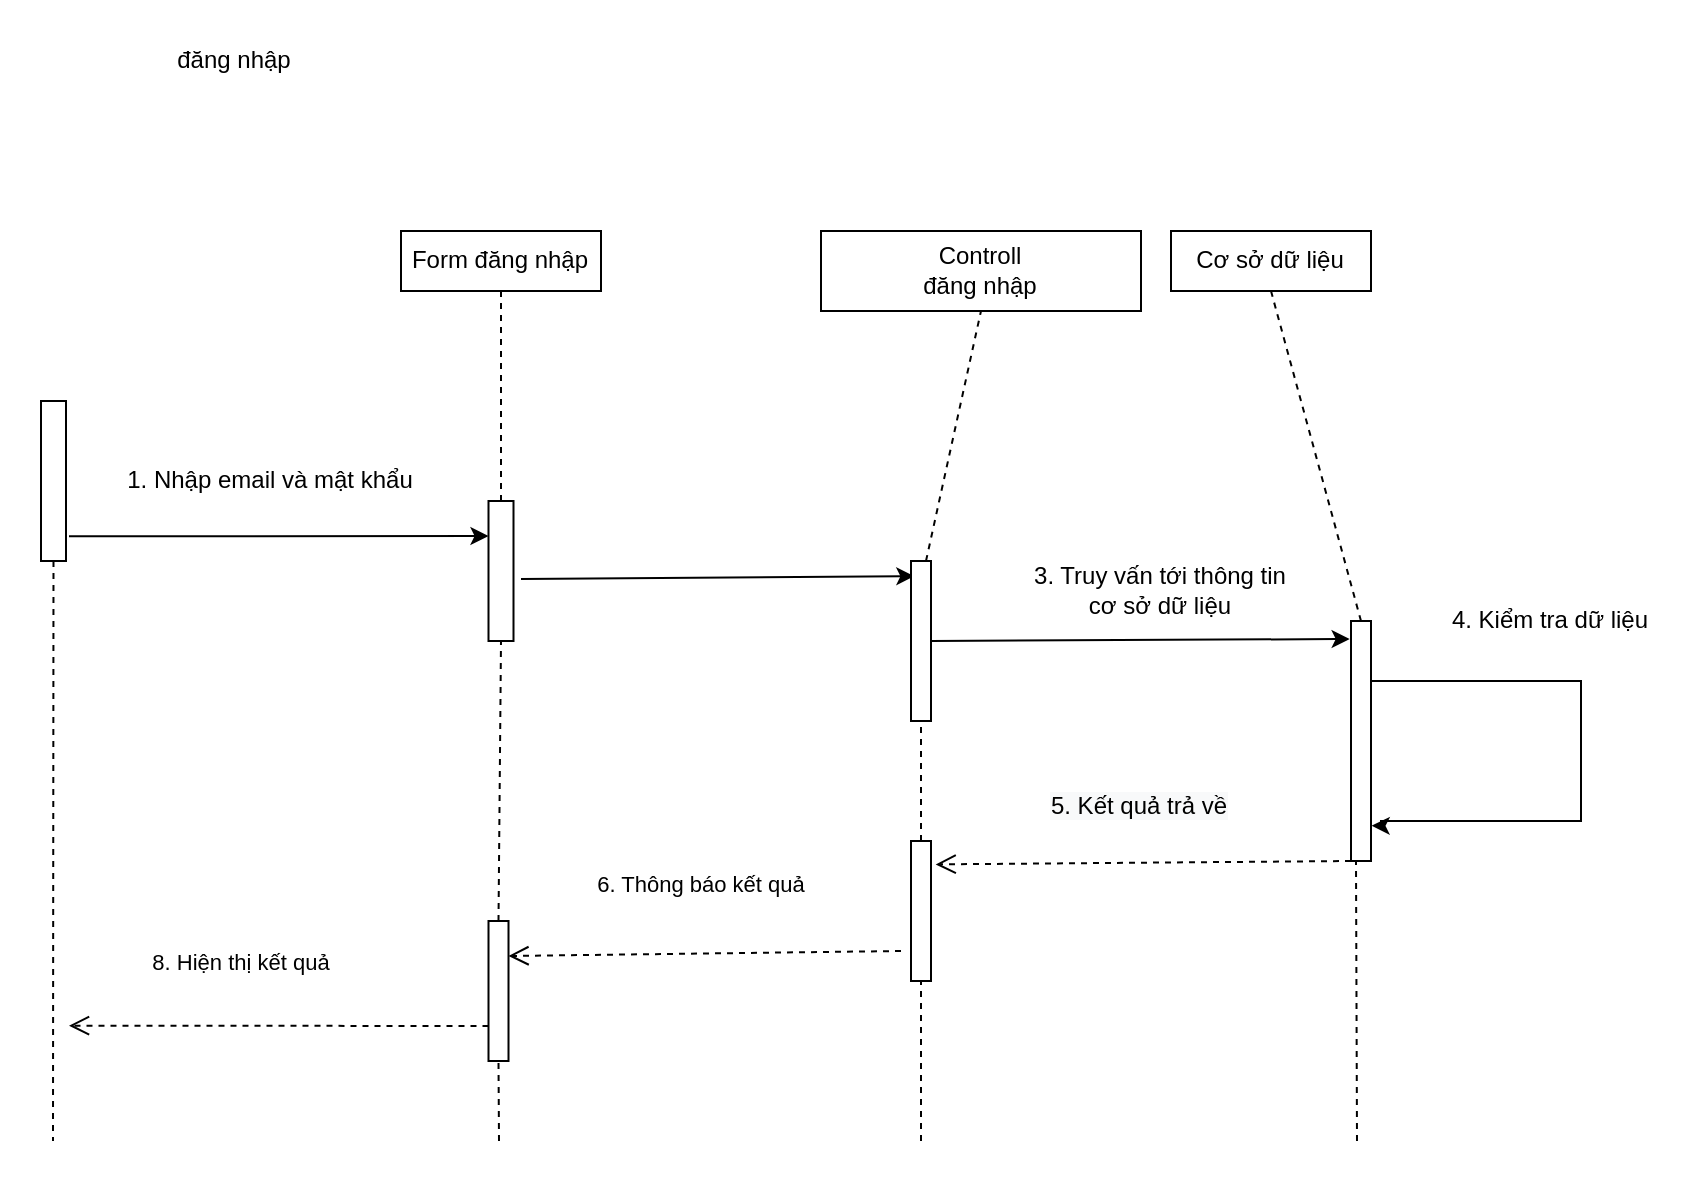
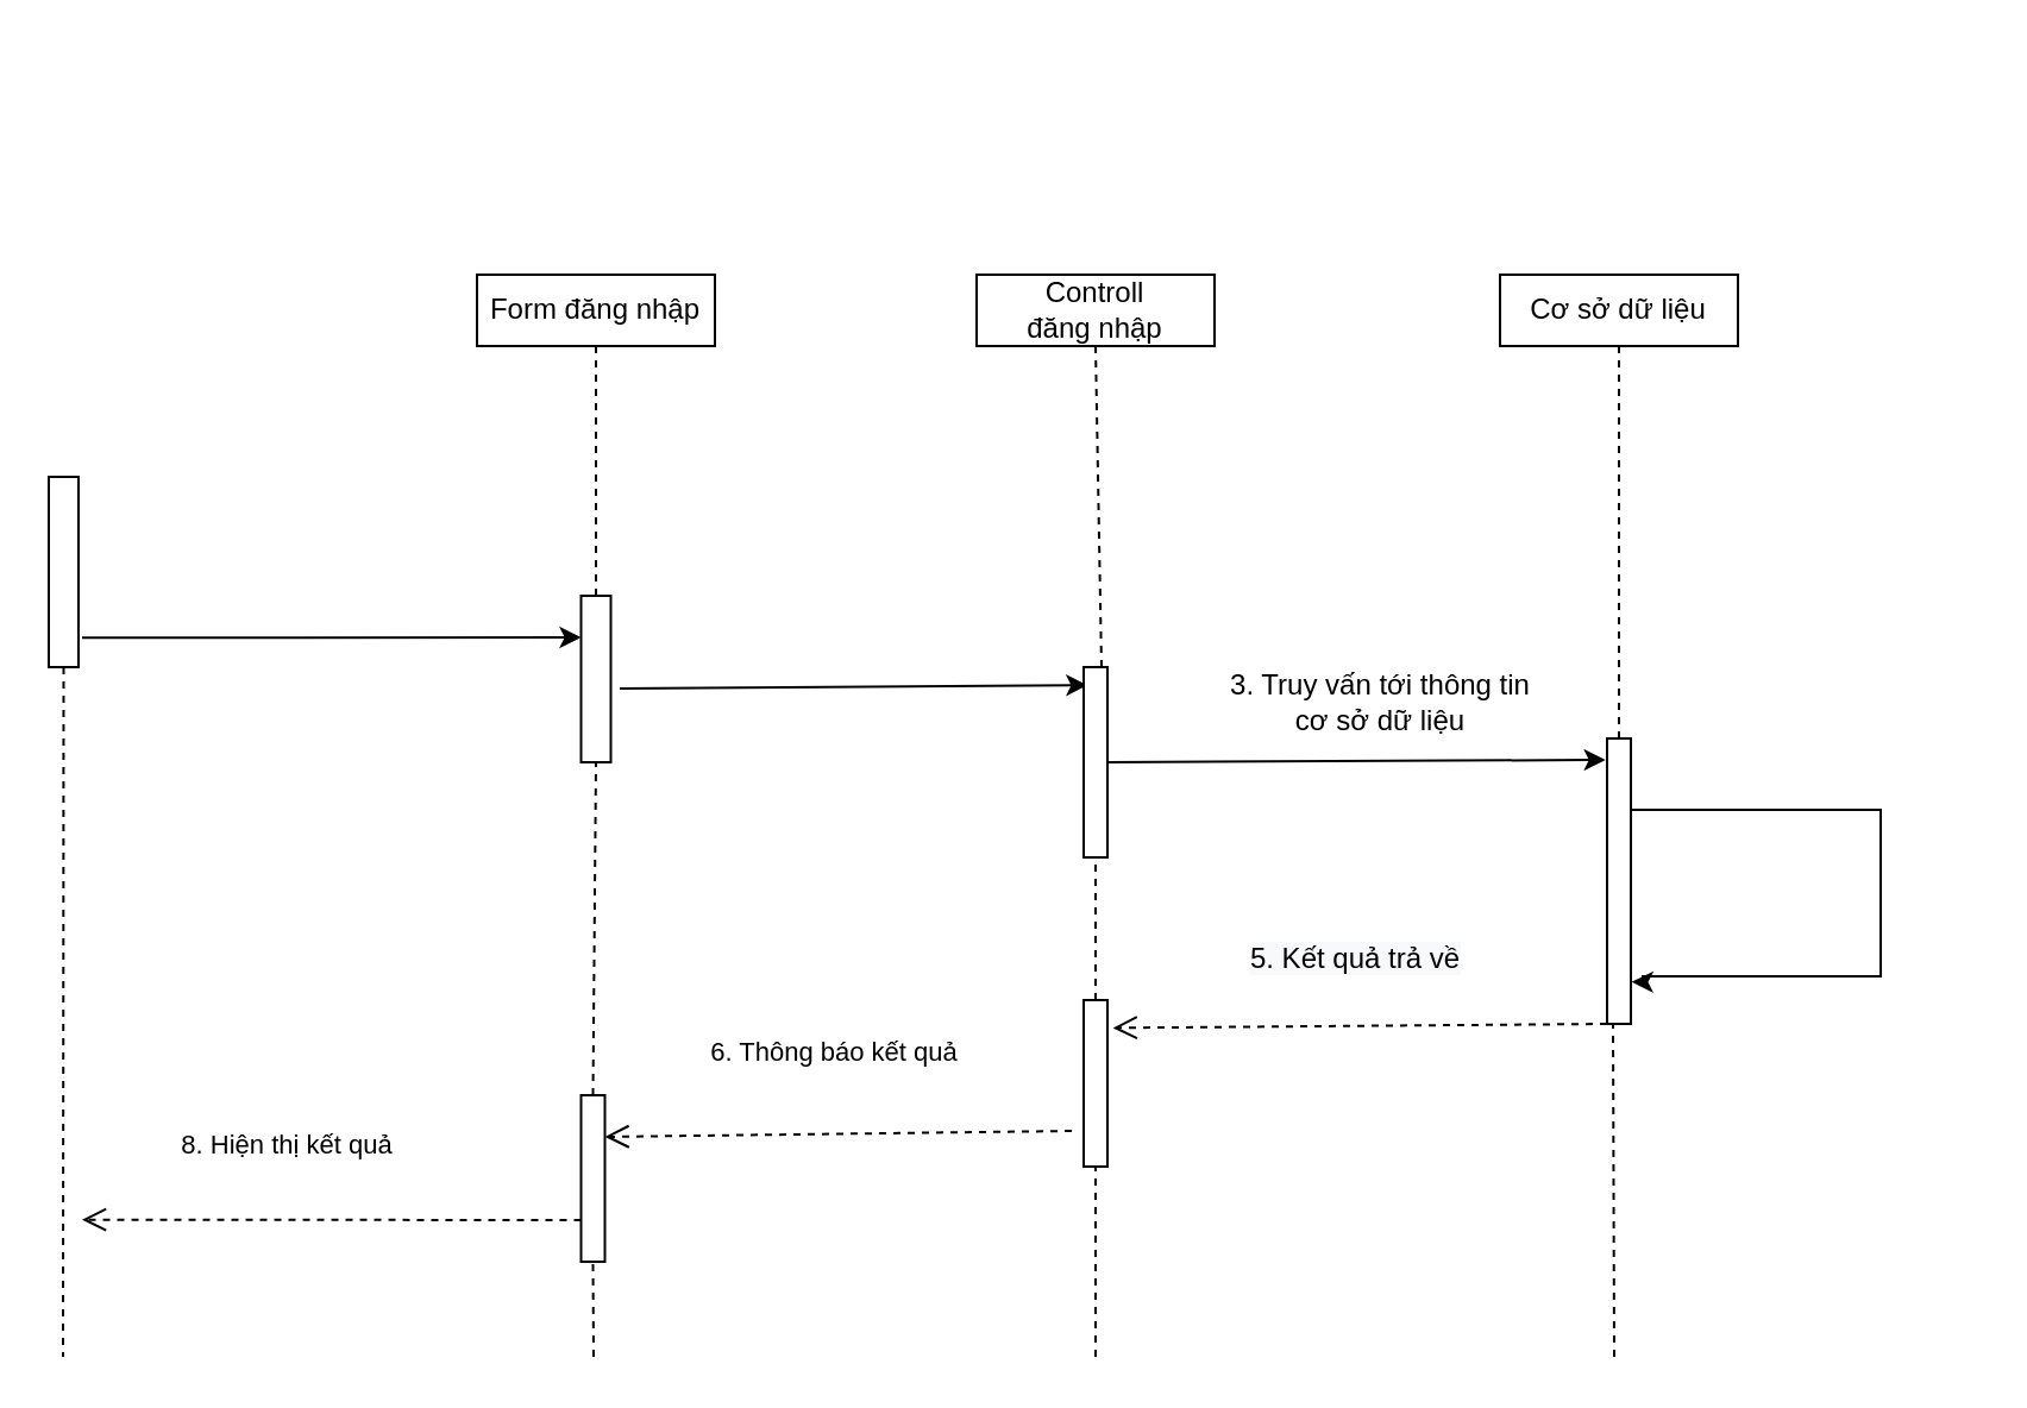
  <mxCell id="0" />
  <mxCell id="1" parent="0" />
  <mxCell id="2" value="Form đăng nhập" style="rounded=0;whiteSpace=wrap;html=1;" parent="1" vertex="1"><mxGeometry x="200" y="115" width="100" height="30" as="geometry" /></mxCell>
- <mxCell id="3" value="Controll&lt;br&gt;đăng nhập" style="rounded=0;whiteSpace=wrap;html=1;" parent="1" vertex="1"><mxGeometry x="410" y="115" width="160" height="40" as="geometry" /></mxCell>
- <mxCell id="4" value="Cơ sở dữ liệu" style="rounded=0;whiteSpace=wrap;html=1;" parent="1" vertex="1"><mxGeometry x="585" y="115" width="100" height="30" as="geometry" /></mxCell>
+ <mxCell id="3" value="Controll&lt;br&gt;đăng nhập" style="rounded=0;whiteSpace=wrap;html=1;" parent="1" vertex="1"><mxGeometry x="410" y="115" width="100" height="30" as="geometry" /></mxCell>
+ <mxCell id="4" value="Cơ sở dữ liệu" style="rounded=0;whiteSpace=wrap;html=1;" parent="1" vertex="1"><mxGeometry x="630" y="115" width="100" height="30" as="geometry" /></mxCell>
  <mxCell id="5" value="" style="rounded=0;whiteSpace=wrap;html=1;" parent="1" vertex="1"><mxGeometry x="20" y="200" width="12.5" height="80" as="geometry" /></mxCell>
  <mxCell id="6" value="" style="rounded=0;whiteSpace=wrap;html=1;" parent="1" vertex="1"><mxGeometry x="243.75" y="250" width="12.5" height="70" as="geometry" /></mxCell>
  <mxCell id="7" value="" style="endArrow=classic;html=1;entryX=0;entryY=0.25;entryDx=0;entryDy=0;exitX=1.12;exitY=0.846;exitDx=0;exitDy=0;exitPerimeter=0;" parent="1" source="5" target="6" edge="1"><mxGeometry width="50" height="50" relative="1" as="geometry"><mxPoint x="40" y="260" as="sourcePoint" /><mxPoint x="240" y="260" as="targetPoint" /></mxGeometry></mxCell>
- <mxCell id="8" value="1. Nhập email và mật khẩu" style="text;html=1;strokeColor=none;fillColor=none;align=center;verticalAlign=middle;whiteSpace=wrap;rounded=0;" parent="1" vertex="1"><mxGeometry x="60" y="230" width="150" height="20" as="geometry" /></mxCell>
  <mxCell id="9" value="" style="endArrow=classic;html=1;entryX=0.167;entryY=0.095;entryDx=0;entryDy=0;entryPerimeter=0;" parent="1" target="10" edge="1"><mxGeometry width="50" height="50" relative="1" as="geometry"><mxPoint x="260" y="289" as="sourcePoint" /><mxPoint x="410" y="290" as="targetPoint" /></mxGeometry></mxCell>
  <mxCell id="10" value="" style="rounded=0;whiteSpace=wrap;html=1;" parent="1" vertex="1"><mxGeometry x="455" y="280" width="10" height="80" as="geometry" /></mxCell>
  <mxCell id="11" style="edgeStyle=orthogonalEdgeStyle;rounded=0;orthogonalLoop=1;jettySize=auto;html=1;entryX=1.033;entryY=0.853;entryDx=0;entryDy=0;entryPerimeter=0;" parent="1" source="12" target="12" edge="1"><mxGeometry relative="1" as="geometry"><mxPoint x="690" y="400" as="targetPoint" /><Array as="points"><mxPoint x="790" y="340" /><mxPoint x="790" y="410" /><mxPoint x="690" y="410" /><mxPoint x="690" y="412" /></Array></mxGeometry></mxCell>
  <mxCell id="12" value="" style="rounded=0;whiteSpace=wrap;html=1;" parent="1" vertex="1"><mxGeometry x="675" y="310" width="10" height="120" as="geometry" /></mxCell>
  <mxCell id="13" value="" style="endArrow=classic;html=1;exitX=1;exitY=0.5;exitDx=0;exitDy=0;entryX=-0.067;entryY=0.075;entryDx=0;entryDy=0;entryPerimeter=0;" parent="1" source="10" target="12" edge="1"><mxGeometry width="50" height="50" relative="1" as="geometry"><mxPoint x="320" y="370" as="sourcePoint" /><mxPoint x="370" y="320" as="targetPoint" /></mxGeometry></mxCell>
  <mxCell id="14" value="3. Truy vấn tới thông tin&lt;br&gt;cơ sở dữ liệu" style="text;html=1;strokeColor=none;fillColor=none;align=center;verticalAlign=middle;whiteSpace=wrap;rounded=0;" parent="1" vertex="1"><mxGeometry x="510" y="280" width="140" height="30" as="geometry" /></mxCell>
- <mxCell id="15" value="4. Kiểm tra dữ liệu" style="text;html=1;strokeColor=none;fillColor=none;align=center;verticalAlign=middle;whiteSpace=wrap;rounded=0;" parent="1" vertex="1"><mxGeometry x="720" y="300" width="110" height="20" as="geometry" /></mxCell>
  <mxCell id="16" value="" style="rounded=0;whiteSpace=wrap;html=1;" parent="1" vertex="1"><mxGeometry x="455" y="420" width="10" height="70" as="geometry" /></mxCell>
  <mxCell id="17" value="" style="rounded=0;whiteSpace=wrap;html=1;" parent="1" vertex="1"><mxGeometry x="243.75" y="460" width="10" height="70" as="geometry" /></mxCell>
  <mxCell id="18" value="&lt;span style=&quot;font-size: 12px ; background-color: rgb(248 , 249 , 250)&quot;&gt;5. Kết quả trả về&lt;/span&gt;" style="html=1;verticalAlign=bottom;endArrow=open;dashed=1;endSize=8;exitX=0;exitY=1;exitDx=0;exitDy=0;entryX=1.233;entryY=0.167;entryDx=0;entryDy=0;entryPerimeter=0;" parent="1" source="12" target="16" edge="1"><mxGeometry x="0.025" y="-19" relative="1" as="geometry"><mxPoint x="550" y="429" as="sourcePoint" /><mxPoint x="470" y="429" as="targetPoint" /><mxPoint as="offset" /></mxGeometry></mxCell>
  <mxCell id="19" value="6. Thông báo kết quả" style="html=1;verticalAlign=bottom;endArrow=open;dashed=1;endSize=8;entryX=1;entryY=0.25;entryDx=0;entryDy=0;" parent="1" target="17" edge="1"><mxGeometry x="0.019" y="-25" relative="1" as="geometry"><mxPoint x="450" y="475" as="sourcePoint" /><mxPoint x="420" y="410" as="targetPoint" /><mxPoint as="offset" /></mxGeometry></mxCell>
  <mxCell id="20" value="8. Hiện thị kết quả" style="html=1;verticalAlign=bottom;endArrow=open;dashed=1;endSize=8;entryX=1.12;entryY=0.154;entryDx=0;entryDy=0;entryPerimeter=0;exitX=0;exitY=0.75;exitDx=0;exitDy=0;" parent="1" source="17" edge="1"><mxGeometry x="0.18" y="-22" relative="1" as="geometry"><mxPoint x="330" y="410" as="sourcePoint" /><mxPoint x="34" y="512.32" as="targetPoint" /><mxPoint as="offset" /></mxGeometry></mxCell>
  <mxCell id="21" value="" style="endArrow=none;dashed=1;html=1;exitX=0.5;exitY=1;exitDx=0;exitDy=0;" parent="1" source="5" edge="1"><mxGeometry width="50" height="50" relative="1" as="geometry"><mxPoint x="260" y="430" as="sourcePoint" /><mxPoint x="26" y="570" as="targetPoint" /></mxGeometry></mxCell>
  <mxCell id="22" value="" style="endArrow=none;dashed=1;html=1;entryX=0.5;entryY=0;entryDx=0;entryDy=0;exitX=0.5;exitY=1;exitDx=0;exitDy=0;" parent="1" source="2" target="6" edge="1"><mxGeometry width="50" height="50" relative="1" as="geometry"><mxPoint x="250" y="160" as="sourcePoint" /><mxPoint x="310" y="380" as="targetPoint" /></mxGeometry></mxCell>
  <mxCell id="23" value="" style="endArrow=none;dashed=1;html=1;exitX=0.5;exitY=0;exitDx=0;exitDy=0;entryX=0.5;entryY=1;entryDx=0;entryDy=0;" parent="1" source="17" target="6" edge="1"><mxGeometry width="50" height="50" relative="1" as="geometry"><mxPoint x="260" y="290" as="sourcePoint" /><mxPoint x="310" y="240" as="targetPoint" /></mxGeometry></mxCell>
  <mxCell id="24" value="" style="endArrow=none;dashed=1;html=1;entryX=0.5;entryY=1;entryDx=0;entryDy=0;" parent="1" target="17" edge="1"><mxGeometry width="50" height="50" relative="1" as="geometry"><mxPoint x="249" y="570" as="sourcePoint" /><mxPoint x="260" y="530" as="targetPoint" /></mxGeometry></mxCell>
  <mxCell id="25" value="" style="endArrow=none;dashed=1;html=1;entryX=0.5;entryY=1;entryDx=0;entryDy=0;exitX=0.5;exitY=0;exitDx=0;exitDy=0;" parent="1" source="16" target="10" edge="1"><mxGeometry width="50" height="50" relative="1" as="geometry"><mxPoint x="260" y="290" as="sourcePoint" /><mxPoint x="310" y="240" as="targetPoint" /></mxGeometry></mxCell>
  <mxCell id="26" value="" style="endArrow=none;dashed=1;html=1;entryX=0.5;entryY=1;entryDx=0;entryDy=0;exitX=0.75;exitY=0;exitDx=0;exitDy=0;" parent="1" source="10" target="3" edge="1"><mxGeometry width="50" height="50" relative="1" as="geometry"><mxPoint x="260" y="290" as="sourcePoint" /><mxPoint x="310" y="240" as="targetPoint" /></mxGeometry></mxCell>
  <mxCell id="27" value="" style="endArrow=none;dashed=1;html=1;entryX=0.25;entryY=1;entryDx=0;entryDy=0;" parent="1" target="12" edge="1"><mxGeometry width="50" height="50" relative="1" as="geometry"><mxPoint x="678" y="570" as="sourcePoint" /><mxPoint x="310" y="310" as="targetPoint" /></mxGeometry></mxCell>
  <mxCell id="28" value="" style="endArrow=none;dashed=1;html=1;entryX=0.5;entryY=1;entryDx=0;entryDy=0;exitX=0.5;exitY=0;exitDx=0;exitDy=0;" parent="1" source="12" target="4" edge="1"><mxGeometry width="50" height="50" relative="1" as="geometry"><mxPoint x="260" y="360" as="sourcePoint" /><mxPoint x="310" y="310" as="targetPoint" /></mxGeometry></mxCell>
  <mxCell id="29" value="" style="endArrow=none;dashed=1;html=1;entryX=0.5;entryY=1;entryDx=0;entryDy=0;" parent="1" target="16" edge="1"><mxGeometry width="50" height="50" relative="1" as="geometry"><mxPoint x="460" y="570" as="sourcePoint" /><mxPoint x="310" y="310" as="targetPoint" /></mxGeometry></mxCell>
- <mxCell id="30" value="đăng nhập" style="text;html=1;strokeColor=none;fillColor=none;align=center;verticalAlign=middle;whiteSpace=wrap;rounded=0;" vertex="1" parent="1"><mxGeometry x="32.5" y="20" width="167.5" height="20" as="geometry" /></mxCell>
